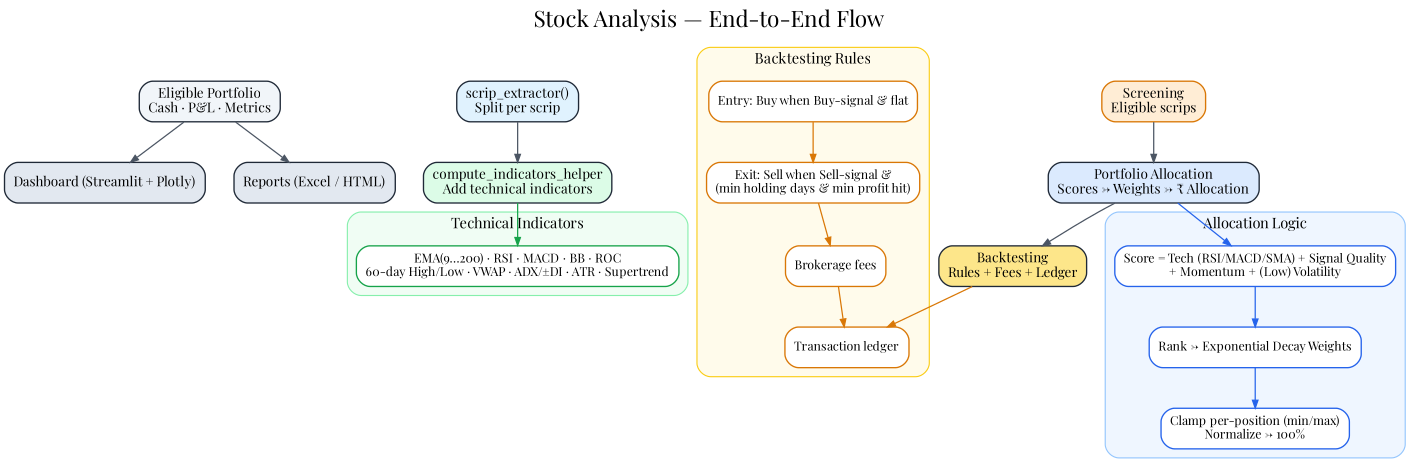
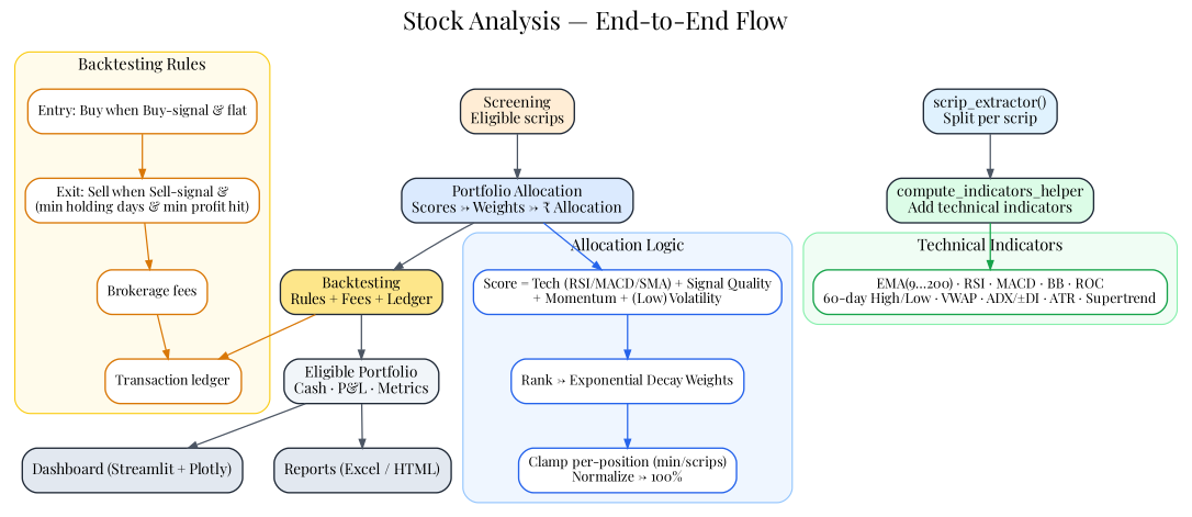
  digraph {
    bgcolor=white
    concentrate=true
    fontname="Playfair Display"
    fontsize=20
    label="Stock Analysis — End-to-End Flow"
    labelloc=t
    newrank=true
    nodesep=0.35
    rankdir=TB
    ranksep=0.5
    splines=spline
    node [color="#1f2937" fillcolor=white fontname="Playfair Display" fontsize=12 penwidth=1.2 shape=box style="rounded,filled"]
    edge [arrowsize=0.7 color="#4b5563" fontname="Playfair Display" penwidth=1.1]
    n1 [fillcolor="#e2e8f0" label="Dashboard (Streamlit + Plotly)"]
    n2 [fillcolor="#e2e8f0" label="Reports (Excel / HTML)"]
    n3 [color="#16a34a" fontsize=11 label="EMA(9…200) · RSI · MACD · BB · ROC\n60-day High/Low · VWAP · ADX/±DI · ATR · Supertrend"]
    n4 [color="#2563eb" fontsize=11 label="Score = Tech (RSI/MACD/SMA) + Signal Quality\n+ Momentum + (Low) Volatility"]
    n5 [color="#2563eb" fontsize=11 label="Rank → Exponential Decay Weights"]
-   n6 [color="#2563eb" fontsize=11 label="Clamp per-position (min/max)\nNormalize → 100%"]
+   n6 [color="#2563eb" fontsize=11 label="Clamp per-position (min/scrips)\nNormalize → 100%"]
    n7 [color="#d97706" fontsize=11 label="Entry: Buy when Buy-signal & flat"]
    n8 [color="#d97706" fontsize=11 label="Exit: Sell when Sell-signal &\n(min holding days & min profit hit)"]
    n9 [color="#d97706" fontsize=11 label="Brokerage fees"]
    n10 [color="#d97706" fontsize=11 label="Transaction ledger"]
    n11 [fillcolor="#e0f2fe" label="scrip_extractor()\nSplit per scrip"]
    n12 [fillcolor="#dcfce7" label="compute_indicators_helper\nAdd technical indicators"]
-   n13 [color="#d97706" fillcolor="#ffedd5" label="Screening\nEligible scrips"]
+   n13 [fillcolor="#ffedd5" label="Screening\nEligible scrips"]
    n14 [fillcolor="#dbeafe" label="Portfolio Allocation\nScores → Weights → ₹ Allocation"]
    n15 [fillcolor="#fde68a" label="Backtesting\nRules + Fees + Ledger"]
    n16 [fillcolor="#f1f5f9" label="Eligible Portfolio\nCash · P&L · Metrics"]
    subgraph sub_1 {
      rank=same
      n1
      n2
    }
    subgraph cluster_2 {
      color="#86efac"
      fillcolor="#f0fdf4"
      fontsize=13
      label="Technical Indicators"
      style="rounded,filled"
      n3
    }
    subgraph cluster_3 {
      color="#93c5fd"
      fillcolor="#eff6ff"
      fontsize=13
      label="Allocation Logic"
      style="rounded,filled"
      n4
      n5
      n6
    }
    subgraph cluster_4 {
      color="#facc15"
      fillcolor="#fffbeb"
      fontsize=13
      label="Backtesting Rules"
      style="rounded,filled"
      n7
      n8
      n9
      n10
    }
    n4 -> n5 [color="#2563eb"]
    n5 -> n6 [color="#2563eb"]
    n7 -> n8 [color="#d97706"]
    n8 -> n9 [color="#d97706"]
    n9 -> n10 [color="#d97706"]
    n11 -> n12
    n12 -> n3 [color="#16a34a"]
    n13 -> n14
    n14 -> n4 [color="#2563eb"]
    n14 -> n15
    n15 -> n10 [color="#d97706"]
+   n15 -> n16
    n16 -> n1
    n16 -> n2
  }
